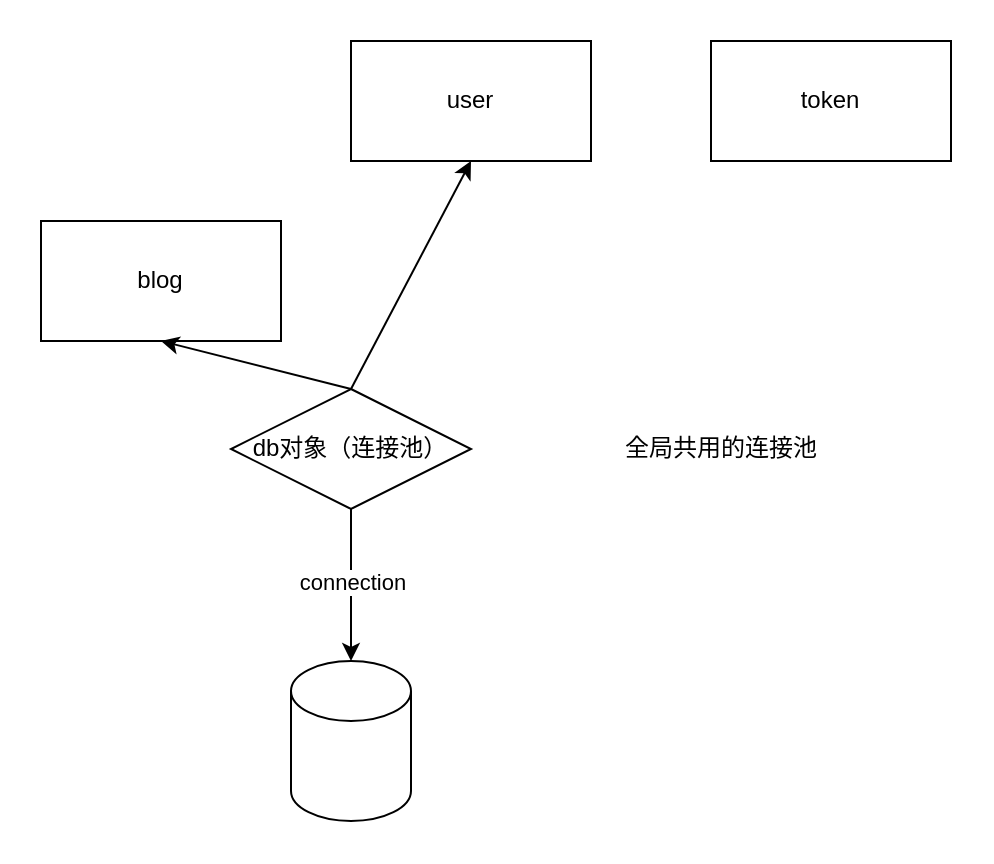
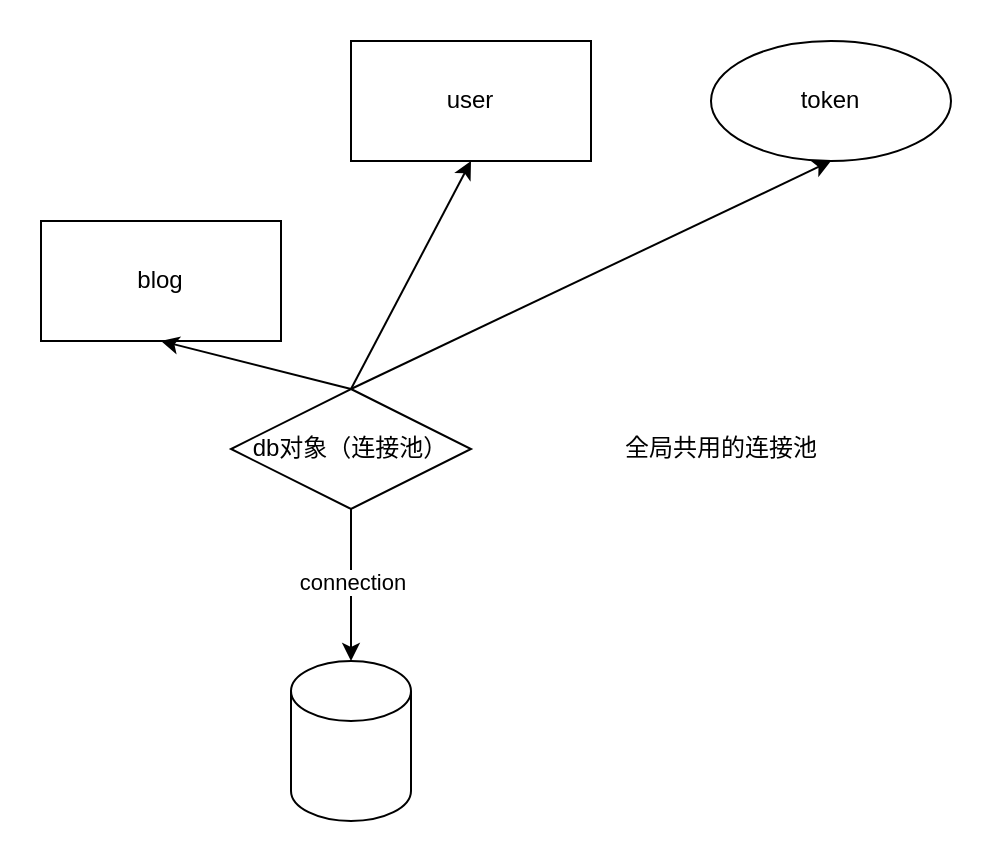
  <mxCell id="0" />
  <mxCell id="1" parent="0" />
  <mxCell id="2" value="blog" style="rounded=0;whiteSpace=wrap;html=1;" parent="1" vertex="1"><mxGeometry x="20" y="110" width="120" height="60" as="geometry" /></mxCell>
  <mxCell id="3" value="user" style="rounded=0;whiteSpace=wrap;html=1;" parent="1" vertex="1"><mxGeometry x="175" y="20" width="120" height="60" as="geometry" /></mxCell>
- <mxCell id="4" value="token" style="rounded=0;whiteSpace=wrap;html=1;" parent="1" vertex="1"><mxGeometry x="355" y="20" width="120" height="60" as="geometry" /></mxCell>
+ <mxCell id="4" value="token" style="ellipse;whiteSpace=wrap;html=1;" parent="1" vertex="1"><mxGeometry x="355" y="20" width="120" height="60" as="geometry" /></mxCell>
  <mxCell id="5" value="db对象（连接池）" style="rhombus;whiteSpace=wrap;html=1;" parent="1" vertex="1"><mxGeometry x="115" y="194" width="120" height="60" as="geometry" /></mxCell>
  <mxCell id="6" value="" style="shape=cylinder3;whiteSpace=wrap;html=1;boundedLbl=1;backgroundOutline=1;size=15;" parent="1" vertex="1"><mxGeometry x="145" y="330" width="60" height="80" as="geometry" /></mxCell>
  <mxCell id="7" value="" style="endArrow=classic;html=1;entryX=0.5;entryY=1;entryDx=0;entryDy=0;exitX=0.5;exitY=0;exitDx=0;exitDy=0;" parent="1" source="5" target="2" edge="1"><mxGeometry width="50" height="50" relative="1" as="geometry"><mxPoint x="125" y="180" as="sourcePoint" /><mxPoint x="175" y="130" as="targetPoint" /></mxGeometry></mxCell>
  <mxCell id="8" value="" style="endArrow=classic;html=1;entryX=0.5;entryY=1;entryDx=0;entryDy=0;exitX=0.5;exitY=0;exitDx=0;exitDy=0;" parent="1" source="5" target="3" edge="1"><mxGeometry width="50" height="50" relative="1" as="geometry"><mxPoint x="175" y="190" as="sourcePoint" /><mxPoint x="35" y="170" as="targetPoint" /></mxGeometry></mxCell>
+ <mxCell id="9" value="" style="endArrow=classic;html=1;entryX=0.5;entryY=1;entryDx=0;entryDy=0;exitX=0.5;exitY=0;exitDx=0;exitDy=0;" parent="1" source="5" target="4" edge="1"><mxGeometry width="50" height="50" relative="1" as="geometry"><mxPoint x="315" y="180" as="sourcePoint" /><mxPoint x="365" y="130" as="targetPoint" /></mxGeometry></mxCell>
  <mxCell id="10" value="" style="endArrow=classic;html=1;entryX=0.5;entryY=0;entryDx=0;entryDy=0;entryPerimeter=0;exitX=0.5;exitY=1;exitDx=0;exitDy=0;" parent="1" source="5" target="6" edge="1"><mxGeometry width="50" height="50" relative="1" as="geometry"><mxPoint x="195" y="160" as="sourcePoint" /><mxPoint x="245" y="110" as="targetPoint" /></mxGeometry></mxCell>
  <mxCell id="11" value="connection" style="edgeLabel;html=1;align=center;verticalAlign=middle;resizable=0;points=[];" parent="10" vertex="1" connectable="0"><mxGeometry x="0.279" relative="1" as="geometry"><mxPoint y="-13" as="offset" /></mxGeometry></mxCell>
  <mxCell id="12" value="全局共用的连接池" style="text;html=1;align=center;verticalAlign=middle;resizable=0;points=[];autosize=1;strokeColor=none;fillColor=none;" parent="1" vertex="1"><mxGeometry x="300" y="209" width="120" height="30" as="geometry" /></mxCell>
